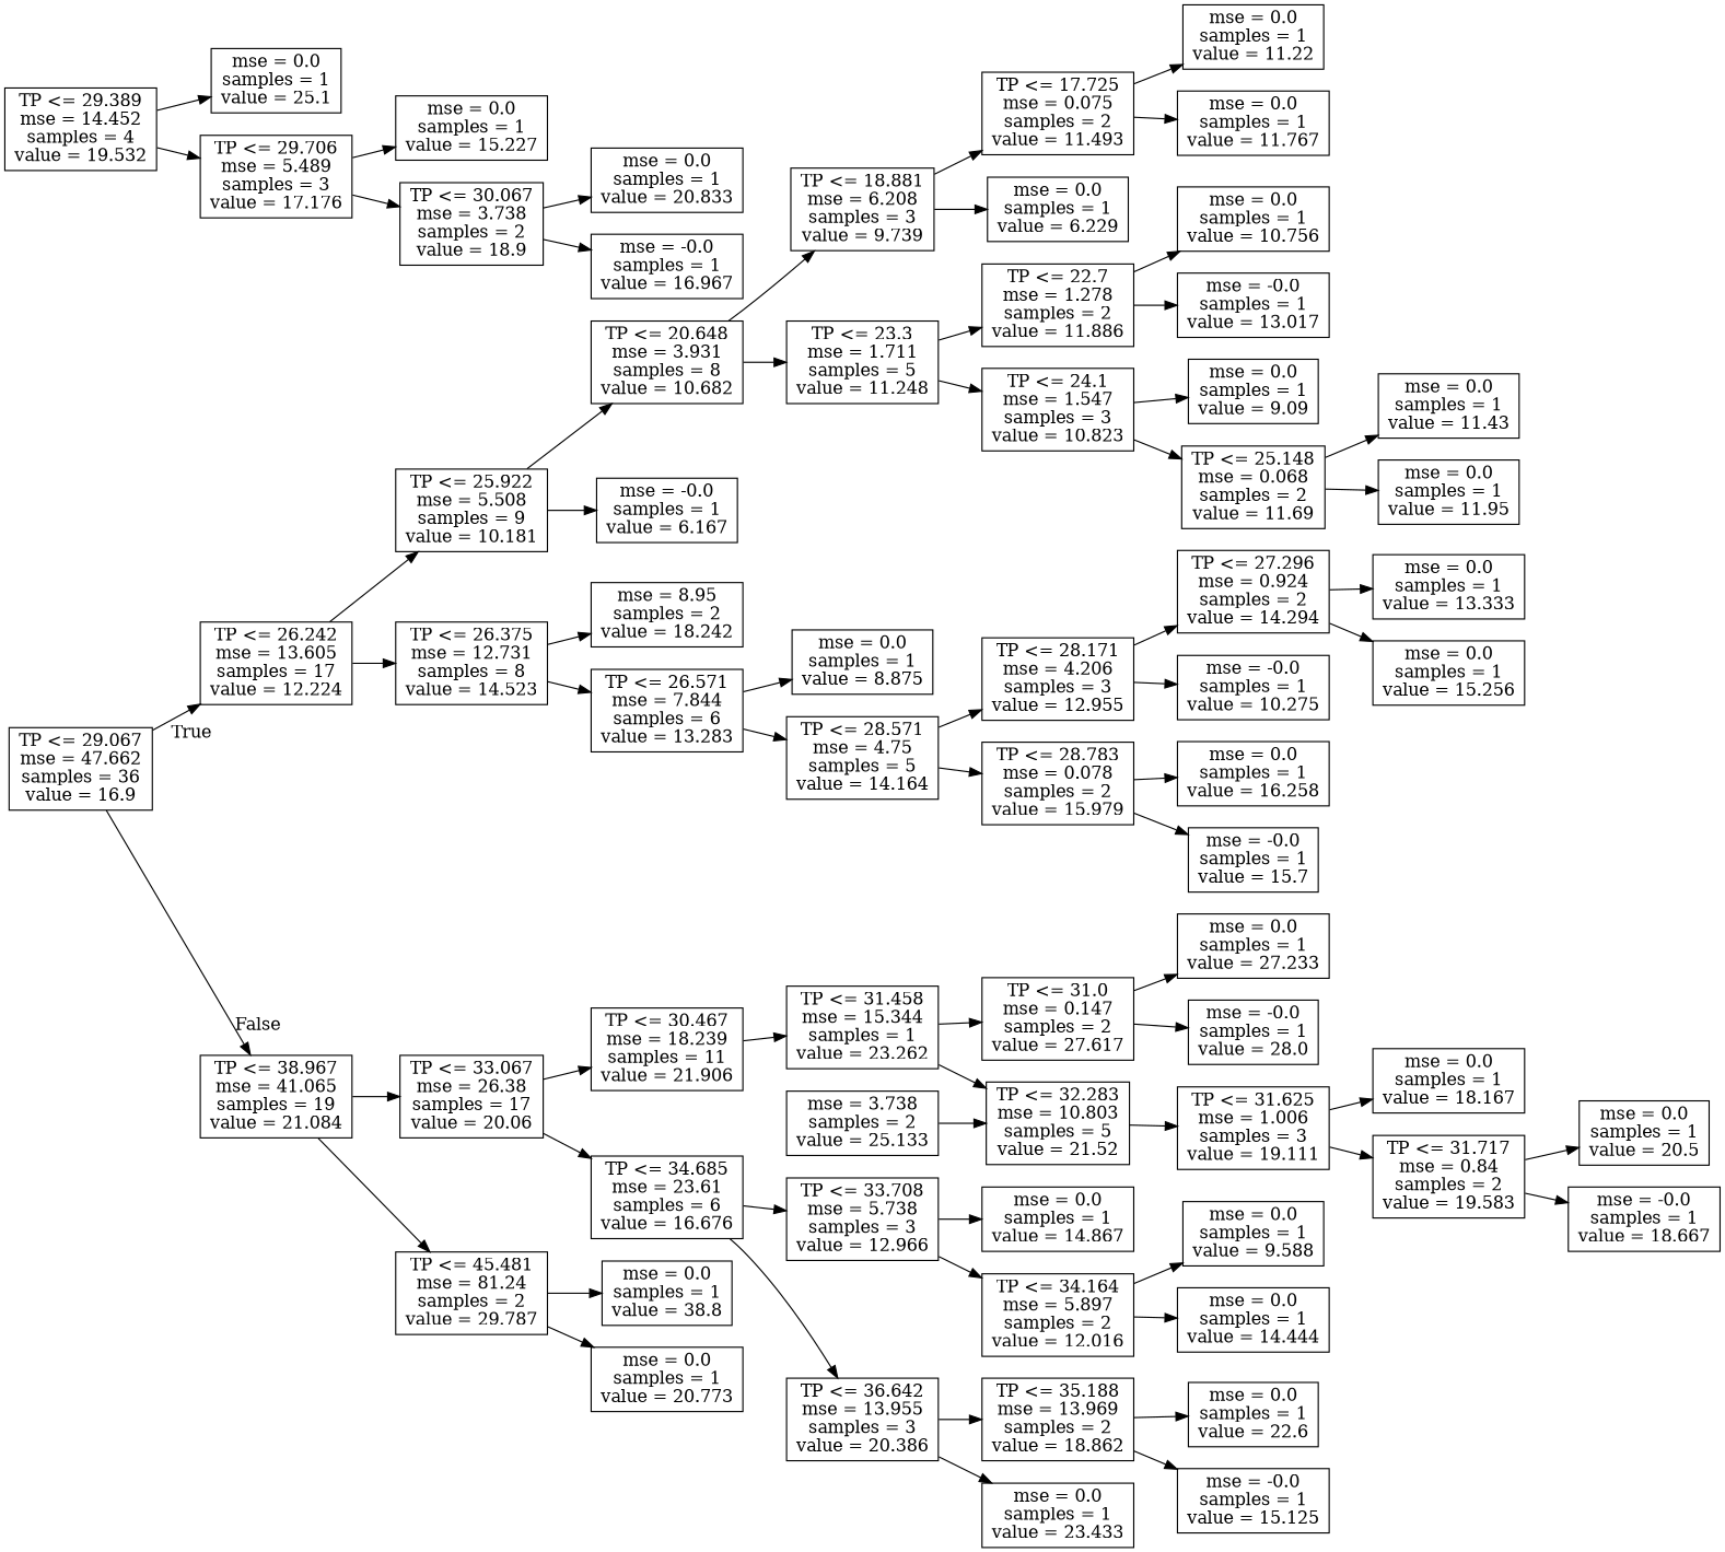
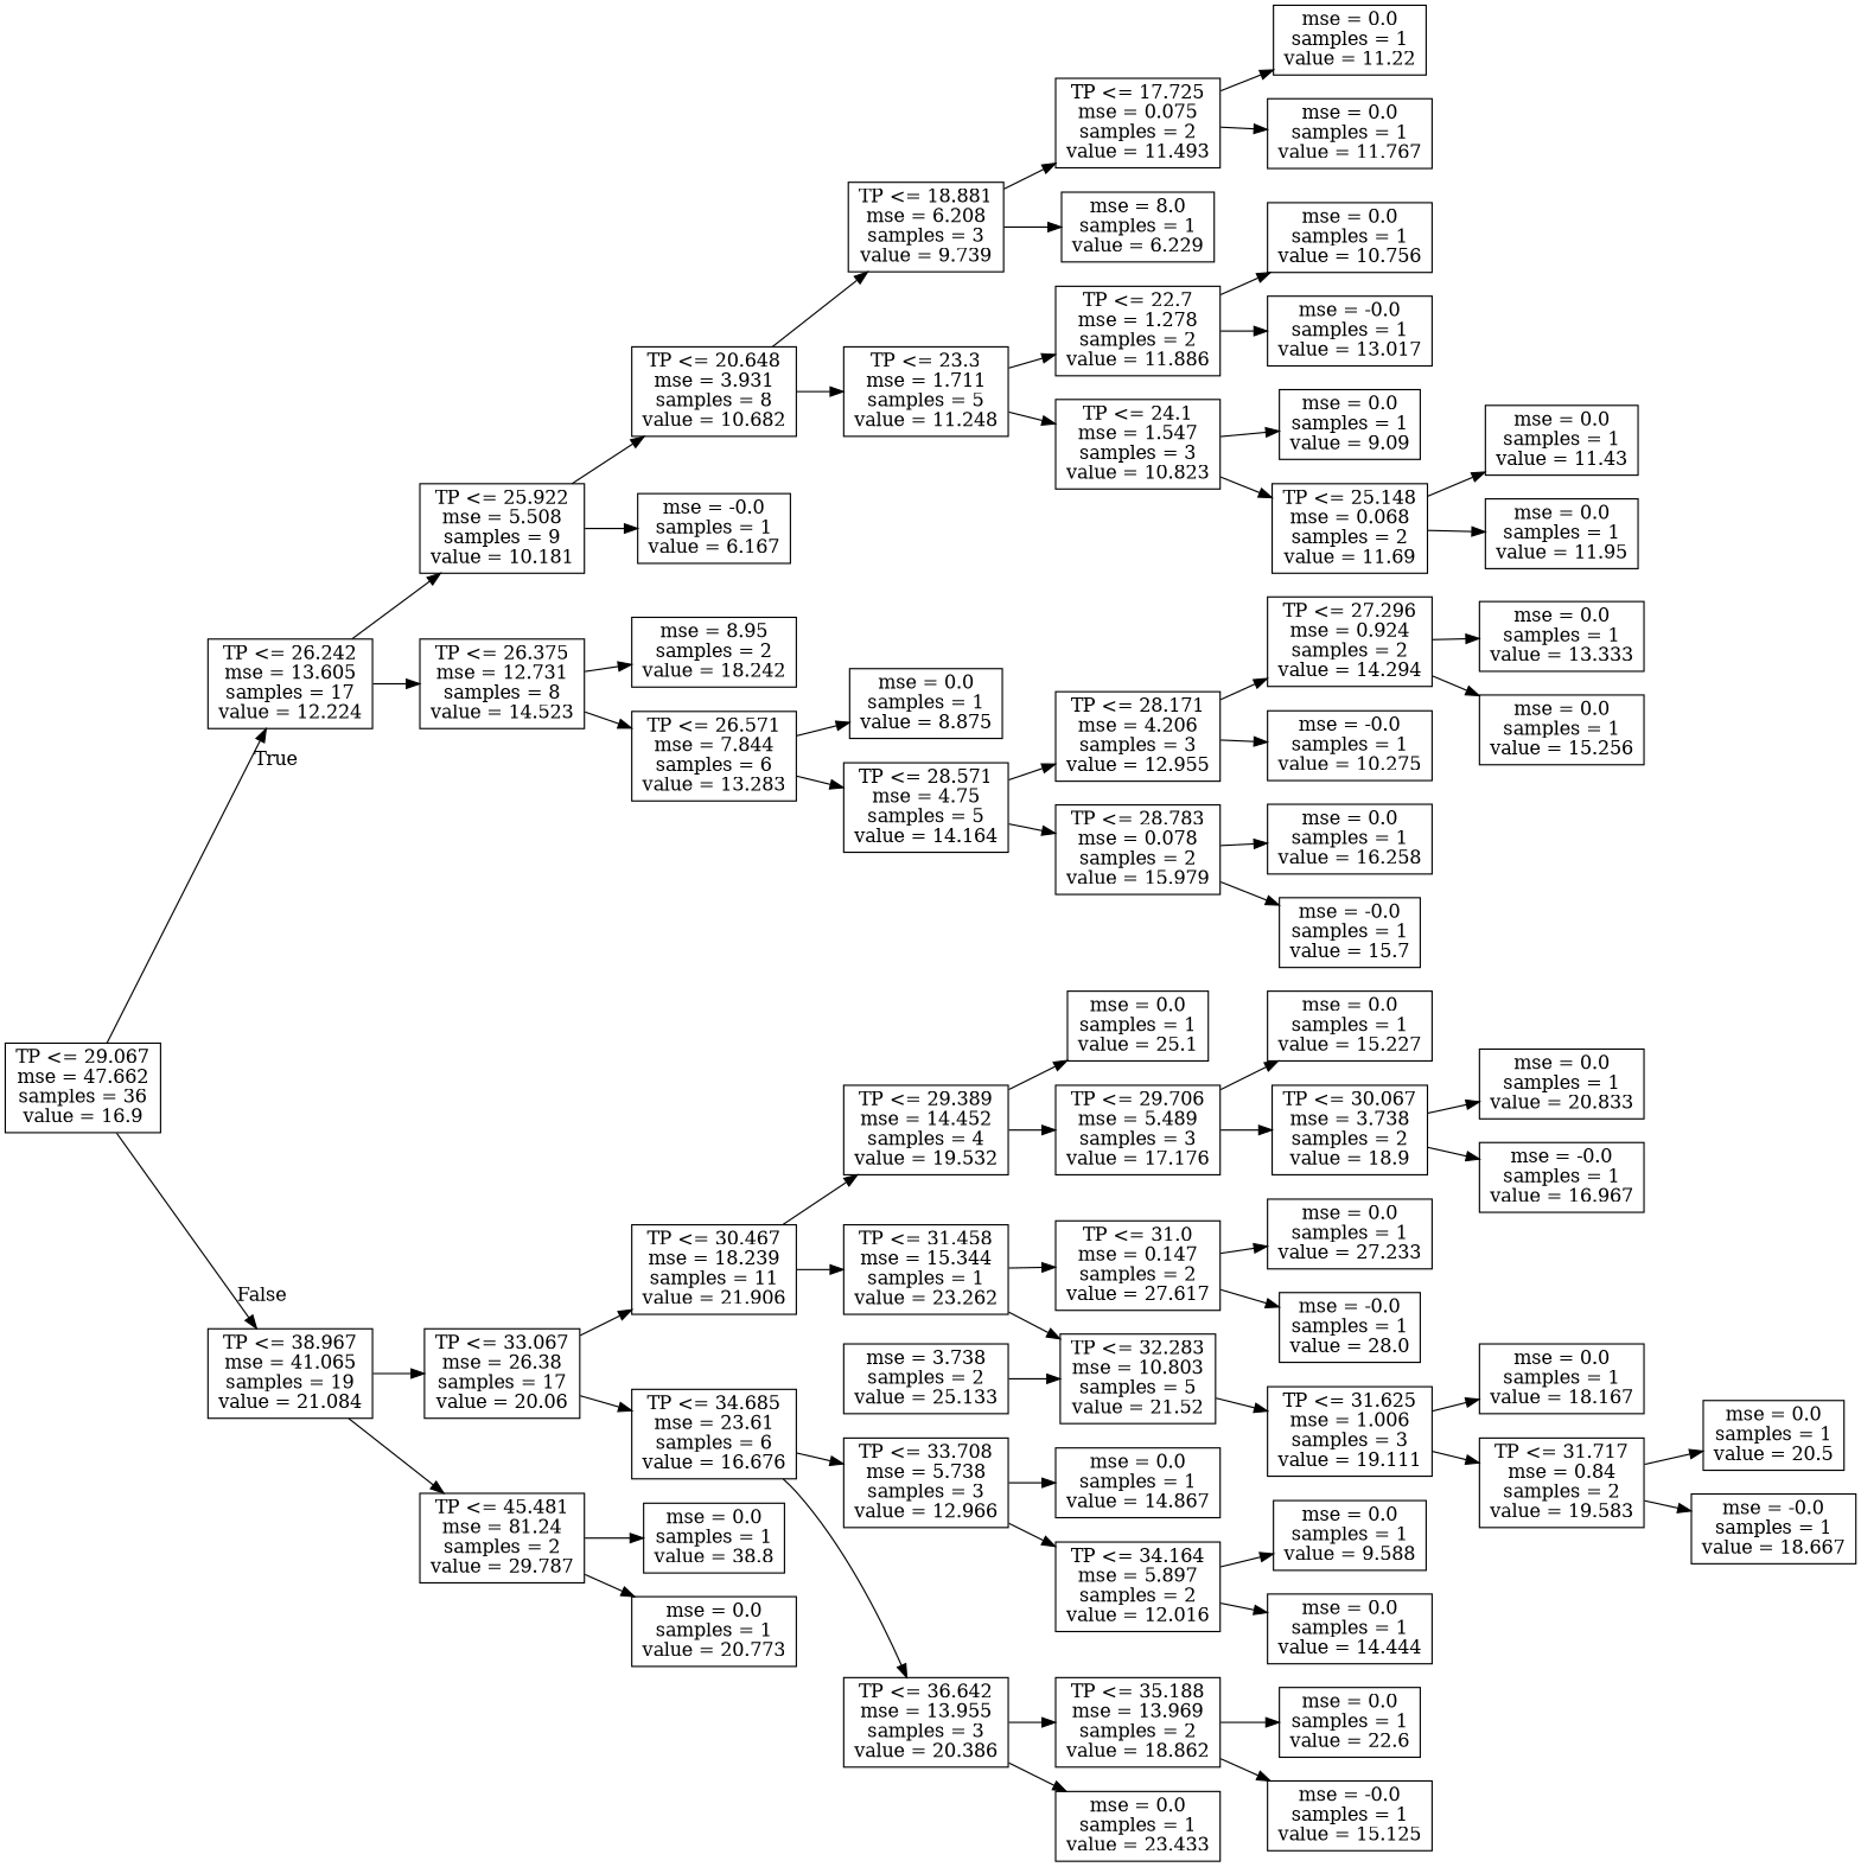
  digraph {
    rankdir=LR
    node [shape=box]
    n1 [label="TP <= 29.067\nmse = 47.662\nsamples = 36\nvalue = 16.9"]
    n2 [label="TP <= 26.242\nmse = 13.605\nsamples = 17\nvalue = 12.224"]
    n3 [label="TP <= 38.967\nmse = 41.065\nsamples = 19\nvalue = 21.084"]
    n4 [label="TP <= 25.922\nmse = 5.508\nsamples = 9\nvalue = 10.181"]
    n5 [label="TP <= 26.375\nmse = 12.731\nsamples = 8\nvalue = 14.523"]
    n6 [label="TP <= 33.067\nmse = 26.38\nsamples = 17\nvalue = 20.06"]
    n7 [label="TP <= 45.481\nmse = 81.24\nsamples = 2\nvalue = 29.787"]
    n8 [label="TP <= 20.648\nmse = 3.931\nsamples = 8\nvalue = 10.682"]
    n9 [label="mse = -0.0\nsamples = 1\nvalue = 6.167"]
    n10 [label="mse = 8.95\nsamples = 2\nvalue = 18.242"]
    n11 [label="TP <= 26.571\nmse = 7.844\nsamples = 6\nvalue = 13.283"]
    n12 [label="TP <= 18.881\nmse = 6.208\nsamples = 3\nvalue = 9.739"]
    n13 [label="TP <= 23.3\nmse = 1.711\nsamples = 5\nvalue = 11.248"]
    n14 [label="TP <= 17.725\nmse = 0.075\nsamples = 2\nvalue = 11.493"]
-   n15 [label="mse = 0.0\nsamples = 1\nvalue = 6.229"]
+   n15 [label="mse = 8.0\nsamples = 1\nvalue = 6.229"]
    n16 [label="TP <= 22.7\nmse = 1.278\nsamples = 2\nvalue = 11.886"]
    n17 [label="TP <= 24.1\nmse = 1.547\nsamples = 3\nvalue = 10.823"]
    n18 [label="mse = 0.0\nsamples = 1\nvalue = 11.22"]
    n19 [label="mse = 0.0\nsamples = 1\nvalue = 11.767"]
    n20 [label="mse = 0.0\nsamples = 1\nvalue = 10.756"]
    n21 [label="mse = -0.0\nsamples = 1\nvalue = 13.017"]
    n22 [label="mse = 0.0\nsamples = 1\nvalue = 9.09"]
    n23 [label="TP <= 25.148\nmse = 0.068\nsamples = 2\nvalue = 11.69"]
    n24 [label="mse = 0.0\nsamples = 1\nvalue = 11.43"]
    n25 [label="mse = 0.0\nsamples = 1\nvalue = 11.95"]
    n26 [label="mse = 0.0\nsamples = 1\nvalue = 8.875"]
    n27 [label="TP <= 28.571\nmse = 4.75\nsamples = 5\nvalue = 14.164"]
    n28 [label="TP <= 28.171\nmse = 4.206\nsamples = 3\nvalue = 12.955"]
    n29 [label="TP <= 28.783\nmse = 0.078\nsamples = 2\nvalue = 15.979"]
    n30 [label="TP <= 27.296\nmse = 0.924\nsamples = 2\nvalue = 14.294"]
    n31 [label="mse = -0.0\nsamples = 1\nvalue = 10.275"]
    n32 [label="mse = 0.0\nsamples = 1\nvalue = 16.258"]
    n33 [label="mse = -0.0\nsamples = 1\nvalue = 15.7"]
    n34 [label="mse = 0.0\nsamples = 1\nvalue = 13.333"]
    n35 [label="mse = 0.0\nsamples = 1\nvalue = 15.256"]
    n36 [label="TP <= 30.467\nmse = 18.239\nsamples = 11\nvalue = 21.906"]
    n37 [label="TP <= 34.685\nmse = 23.61\nsamples = 6\nvalue = 16.676"]
    n38 [label="mse = 0.0\nsamples = 1\nvalue = 38.8"]
    n39 [label="mse = 0.0\nsamples = 1\nvalue = 20.773"]
    n40 [label="TP <= 29.389\nmse = 14.452\nsamples = 4\nvalue = 19.532"]
    n41 [label="TP <= 31.458\nmse = 15.344\nsamples = 1\nvalue = 23.262"]
    n42 [label="TP <= 33.708\nmse = 5.738\nsamples = 3\nvalue = 12.966"]
    n43 [label="TP <= 36.642\nmse = 13.955\nsamples = 3\nvalue = 20.386"]
    n44 [label="mse = 0.0\nsamples = 1\nvalue = 25.1"]
    n45 [label="TP <= 29.706\nmse = 5.489\nsamples = 3\nvalue = 17.176"]
    n46 [label="TP <= 31.0\nmse = 0.147\nsamples = 2\nvalue = 27.617"]
    n47 [label="TP <= 32.283\nmse = 10.803\nsamples = 5\nvalue = 21.52"]
    n48 [label="mse = 0.0\nsamples = 1\nvalue = 15.227"]
    n49 [label="TP <= 30.067\nmse = 3.738\nsamples = 2\nvalue = 18.9"]
    n50 [label="mse = 0.0\nsamples = 1\nvalue = 20.833"]
    n51 [label="mse = -0.0\nsamples = 1\nvalue = 16.967"]
    n52 [label="mse = 0.0\nsamples = 1\nvalue = 27.233"]
    n53 [label="mse = -0.0\nsamples = 1\nvalue = 28.0"]
    n54 [label="TP <= 31.625\nmse = 1.006\nsamples = 3\nvalue = 19.111"]
    n55 [label="mse = 0.0\nsamples = 1\nvalue = 18.167"]
    n56 [label="TP <= 31.717\nmse = 0.84\nsamples = 2\nvalue = 19.583"]
    n57 [label="mse = 3.738\nsamples = 2\nvalue = 25.133"]
    n58 [label="mse = 0.0\nsamples = 1\nvalue = 20.5"]
    n59 [label="mse = -0.0\nsamples = 1\nvalue = 18.667"]
    n60 [label="mse = 0.0\nsamples = 1\nvalue = 14.867"]
    n61 [label="TP <= 34.164\nmse = 5.897\nsamples = 2\nvalue = 12.016"]
    n62 [label="TP <= 35.188\nmse = 13.969\nsamples = 2\nvalue = 18.862"]
    n63 [label="mse = 0.0\nsamples = 1\nvalue = 23.433"]
    n64 [label="mse = 0.0\nsamples = 1\nvalue = 9.588"]
    n65 [label="mse = 0.0\nsamples = 1\nvalue = 14.444"]
    n66 [label="mse = 0.0\nsamples = 1\nvalue = 22.6"]
    n67 [label="mse = -0.0\nsamples = 1\nvalue = 15.125"]
    n1 -> n2 [headlabel=True labelangle=45 labeldistance=2.5]
    n1 -> n3 [headlabel=False labelangle=-45 labeldistance=2.5]
    n2 -> n4
    n2 -> n5
    n3 -> n6
    n3 -> n7
    n4 -> n8
    n4 -> n9
    n5 -> n10
    n5 -> n11
    n6 -> n36
    n6 -> n37
    n7 -> n38
    n7 -> n39
    n8 -> n12
    n8 -> n13
    n11 -> n26
    n11 -> n27
    n12 -> n14
    n12 -> n15
    n13 -> n16
    n13 -> n17
    n14 -> n18
    n14 -> n19
    n16 -> n20
    n16 -> n21
    n17 -> n22
    n17 -> n23
    n23 -> n24
    n23 -> n25
    n27 -> n28
    n27 -> n29
    n28 -> n30
    n28 -> n31
    n29 -> n32
    n29 -> n33
    n30 -> n34
    n30 -> n35
+   n36 -> n40
    n36 -> n41
    n37 -> n42
    n37 -> n43
    n40 -> n44
    n40 -> n45
    n41 -> n46
    n41 -> n47
    n42 -> n60
    n42 -> n61
    n43 -> n62
    n43 -> n63
    n45 -> n48
    n45 -> n49
    n46 -> n52
    n46 -> n53
    n47 -> n54
    n49 -> n50
    n49 -> n51
    n54 -> n55
    n54 -> n56
    n56 -> n58
    n56 -> n59
    n57 -> n47
    n61 -> n64
    n61 -> n65
    n62 -> n66
    n62 -> n67
  }
